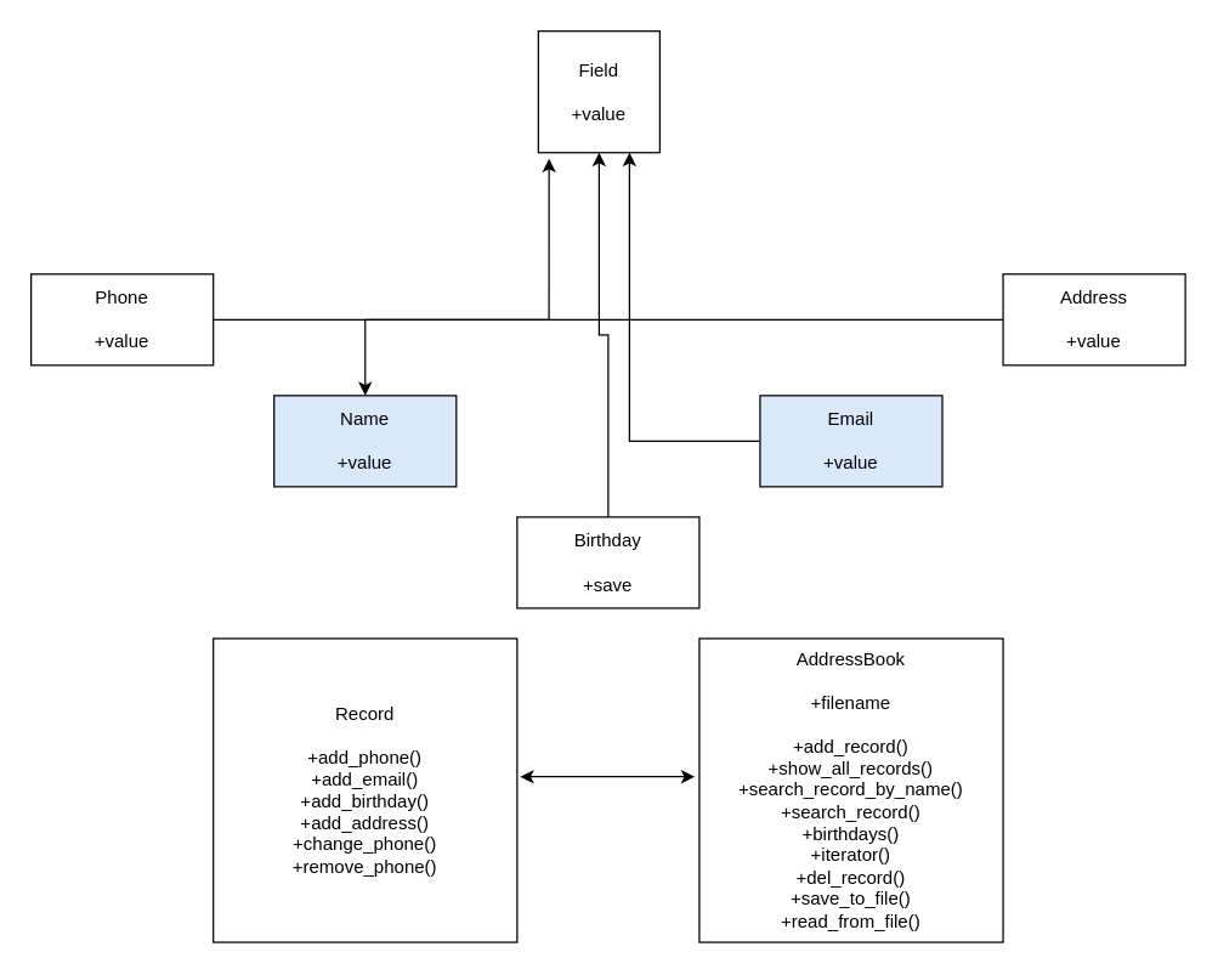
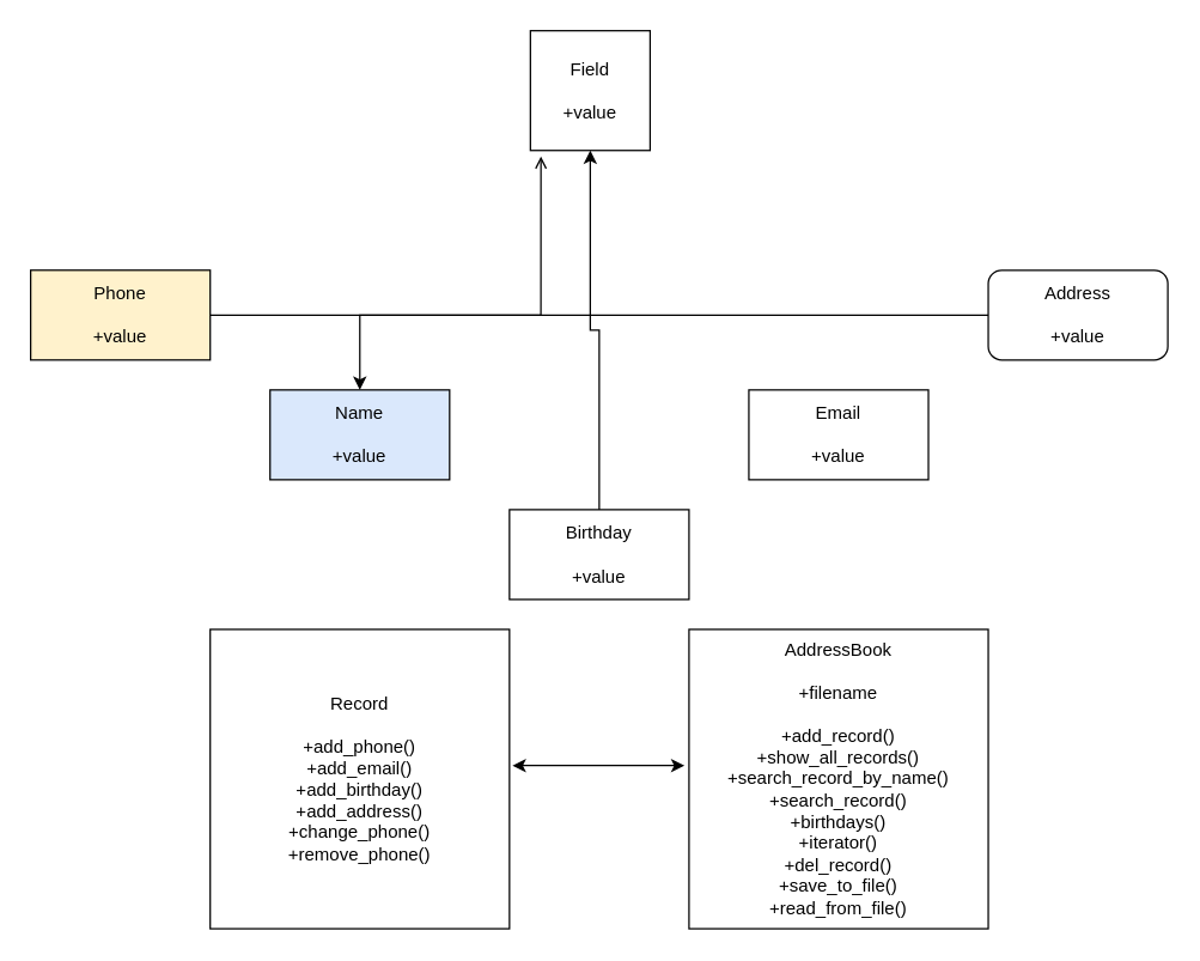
  <mxCell id="0" />
  <mxCell id="1" parent="0" />
  <mxCell id="2" value="Field&lt;br&gt;&lt;br&gt;+value" style="rounded=0;whiteSpace=wrap;html=1;" vertex="1" parent="1"><mxGeometry x="354" y="20" width="80" height="80" as="geometry" /></mxCell>
- <mxCell id="3" style="edgeStyle=orthogonalEdgeStyle;rounded=0;orthogonalLoop=1;jettySize=auto;html=1;entryX=0.088;entryY=1.05;entryDx=0;entryDy=0;entryPerimeter=0;" edge="1" parent="1" source="4" target="2"><mxGeometry relative="1" as="geometry"><mxPoint x="320" y="120" as="targetPoint" /></mxGeometry></mxCell>
- <mxCell id="4" value="Phone&lt;br&gt;&lt;br&gt;+value" style="rounded=0;whiteSpace=wrap;html=1;" vertex="1" parent="1"><mxGeometry x="20" y="180" width="120" height="60" as="geometry" /></mxCell>
+ <mxCell id="3" style="edgeStyle=orthogonalEdgeStyle;rounded=0;orthogonalLoop=1;jettySize=auto;html=1;entryX=0.088;entryY=1.05;entryDx=0;entryDy=0;entryPerimeter=0;endArrow=open;" edge="1" parent="1" source="4" target="2"><mxGeometry relative="1" as="geometry"><mxPoint x="320" y="120" as="targetPoint" /></mxGeometry></mxCell>
+ <mxCell id="4" value="Phone&lt;br&gt;&lt;br&gt;+value" style="rounded=0;whiteSpace=wrap;html=1;fillColor=#fff2cc;" vertex="1" parent="1"><mxGeometry x="20" y="180" width="120" height="60" as="geometry" /></mxCell>
  <mxCell id="5" value="Name&lt;br&gt;&lt;br&gt;+value" style="rounded=0;whiteSpace=wrap;html=1;fillColor=#dae8fc;" vertex="1" parent="1"><mxGeometry x="180" y="260" width="120" height="60" as="geometry" /></mxCell>
  <mxCell id="6" style="edgeStyle=orthogonalEdgeStyle;rounded=0;orthogonalLoop=1;jettySize=auto;html=1;entryX=0.5;entryY=1;entryDx=0;entryDy=0;" edge="1" parent="1" source="7" target="2"><mxGeometry relative="1" as="geometry" /></mxCell>
- <mxCell id="7" value="Birthday&lt;br&gt;&lt;br&gt;+save" style="rounded=0;whiteSpace=wrap;html=1;" vertex="1" parent="1"><mxGeometry x="340" y="340" width="120" height="60" as="geometry" /></mxCell>
- <mxCell id="8" style="edgeStyle=orthogonalEdgeStyle;rounded=0;orthogonalLoop=1;jettySize=auto;html=1;entryX=0.75;entryY=1;entryDx=0;entryDy=0;" edge="1" parent="1" source="9" target="2"><mxGeometry relative="1" as="geometry" /></mxCell>
- <mxCell id="9" value="Email&lt;br&gt;&lt;br&gt;+value" style="rounded=0;whiteSpace=wrap;html=1;fillColor=#dae8fc;" vertex="1" parent="1"><mxGeometry x="500" y="260" width="120" height="60" as="geometry" /></mxCell>
+ <mxCell id="7" value="Birthday&lt;br&gt;&lt;br&gt;+value" style="rounded=0;whiteSpace=wrap;html=1;" vertex="1" parent="1"><mxGeometry x="340" y="340" width="120" height="60" as="geometry" /></mxCell>
+ <mxCell id="9" value="Email&lt;br&gt;&lt;br&gt;+value" style="rounded=0;whiteSpace=wrap;html=1;" vertex="1" parent="1"><mxGeometry x="500" y="260" width="120" height="60" as="geometry" /></mxCell>
  <mxCell id="10" style="edgeStyle=orthogonalEdgeStyle;rounded=0;orthogonalLoop=1;jettySize=auto;html=1;" edge="1" parent="1" source="11" target="5"><mxGeometry relative="1" as="geometry"><mxPoint x="500" y="140" as="targetPoint" /></mxGeometry></mxCell>
- <mxCell id="11" value="Address&lt;br&gt;&lt;br&gt;+value" style="rounded=0;whiteSpace=wrap;html=1;" vertex="1" parent="1"><mxGeometry x="660" y="180" width="120" height="60" as="geometry" /></mxCell>
+ <mxCell id="11" value="Address&lt;br&gt;&lt;br&gt;+value" style="whiteSpace=wrap;html=1;rounded=1;" vertex="1" parent="1"><mxGeometry x="660" y="180" width="120" height="60" as="geometry" /></mxCell>
  <mxCell id="12" value="Record&lt;br&gt;&lt;br&gt;+add_phone()&lt;br&gt;+add_email()&lt;br&gt;+add_birthday()&lt;br&gt;+add_address()&lt;br&gt;+change_phone()&lt;br&gt;+remove_phone()" style="whiteSpace=wrap;html=1;aspect=fixed;" vertex="1" parent="1"><mxGeometry x="140" y="420" width="200" height="200" as="geometry" /></mxCell>
  <mxCell id="13" value="AddressBook&lt;br&gt;&lt;br&gt;+filename&lt;br&gt;&lt;br&gt;+add_record()&lt;br&gt;+show_all_records()&lt;br&gt;+search_record_by_name()&lt;br&gt;+search_record()&lt;br&gt;+birthdays()&lt;br&gt;+iterator()&lt;br&gt;+del_record()&lt;br&gt;+save_to_file()&lt;br&gt;+read_from_file()" style="whiteSpace=wrap;html=1;aspect=fixed;" vertex="1" parent="1"><mxGeometry x="460" y="420" width="200" height="200" as="geometry" /></mxCell>
  <mxCell id="14" value="" style="endArrow=classic;startArrow=classic;html=1;rounded=0;exitX=1.01;exitY=0.455;exitDx=0;exitDy=0;exitPerimeter=0;entryX=-0.015;entryY=0.455;entryDx=0;entryDy=0;entryPerimeter=0;" edge="1" parent="1" source="12" target="13"><mxGeometry width="50" height="50" relative="1" as="geometry"><mxPoint x="370" y="410" as="sourcePoint" /><mxPoint x="420" y="360" as="targetPoint" /></mxGeometry></mxCell>
